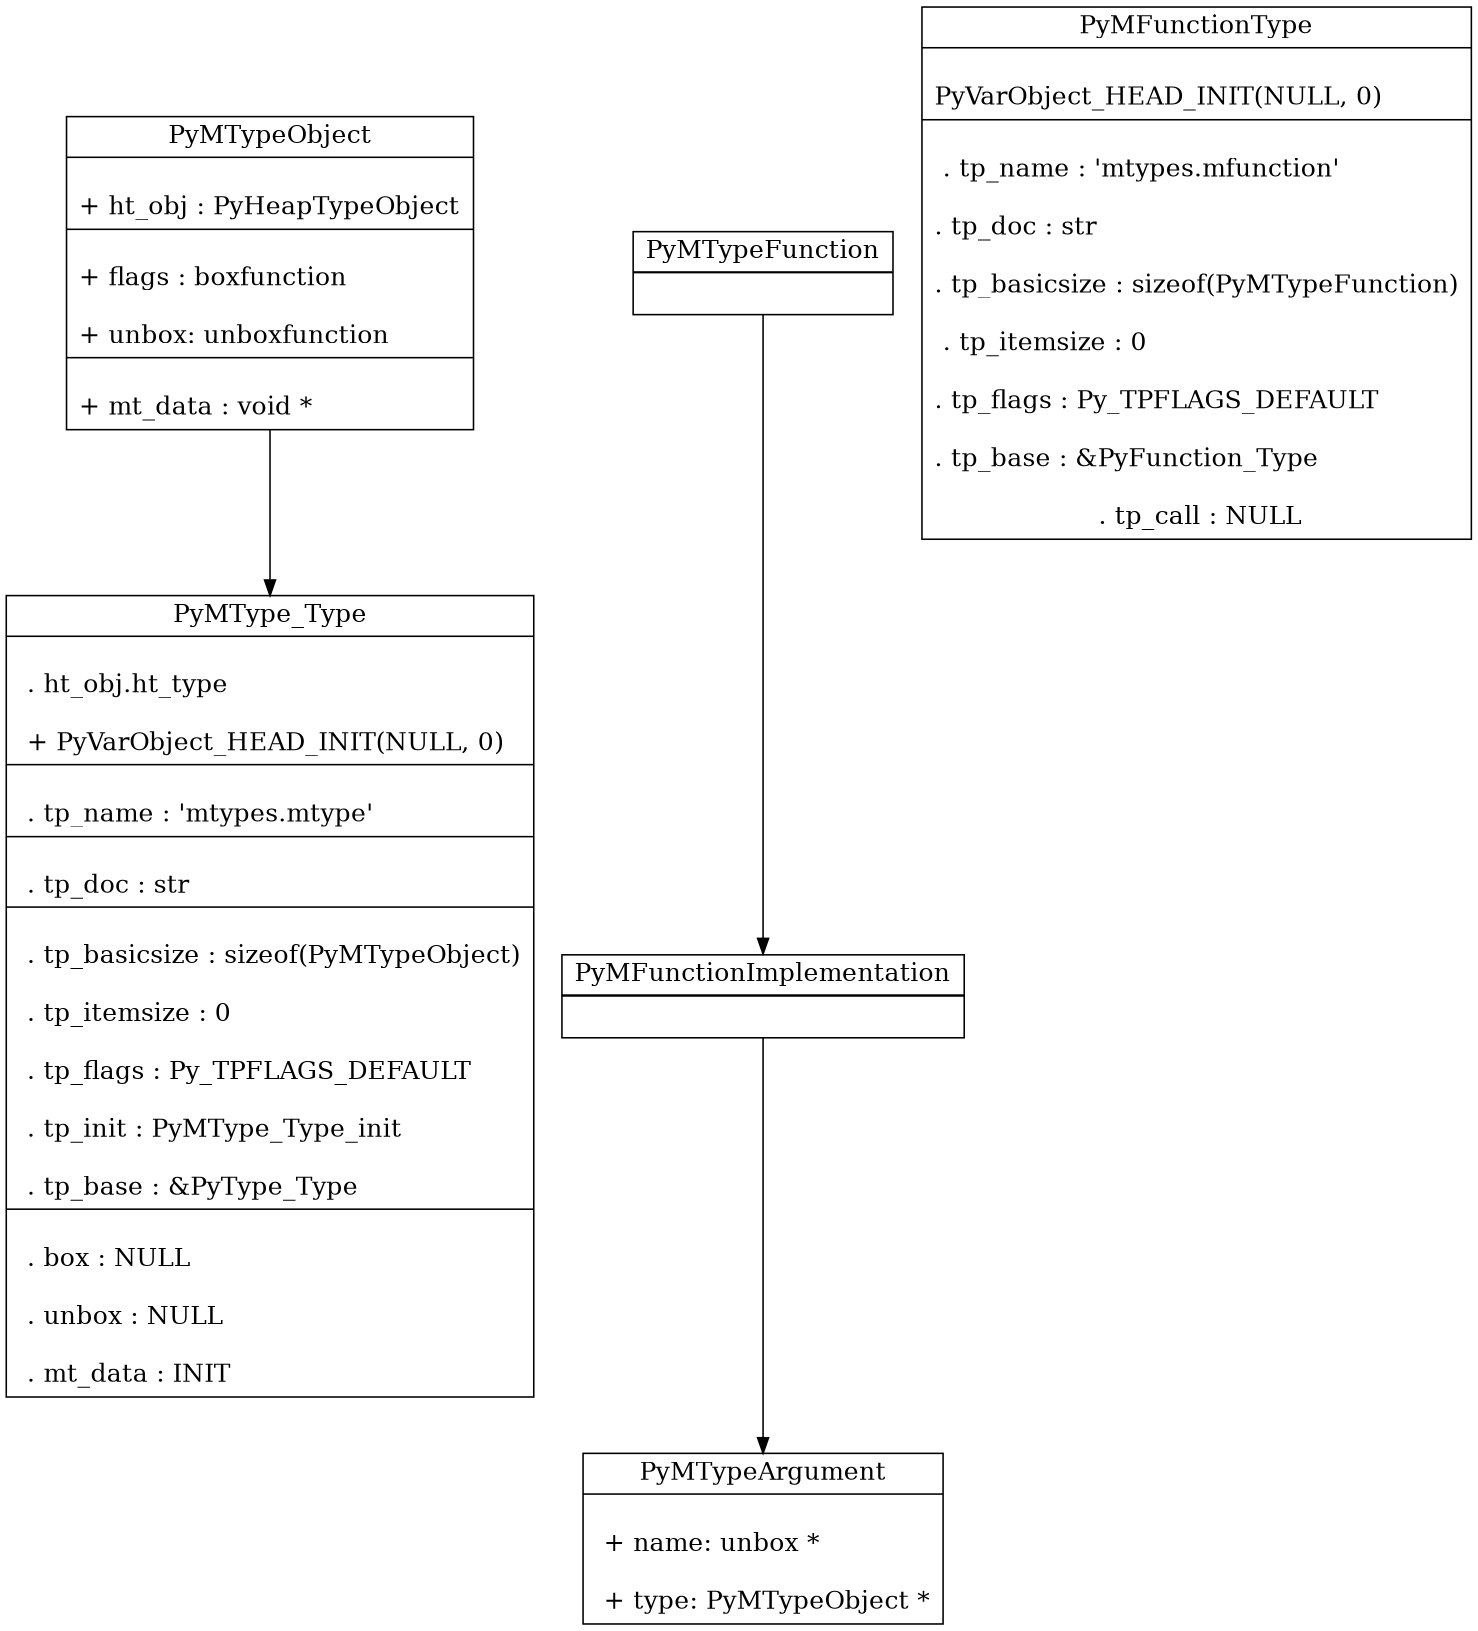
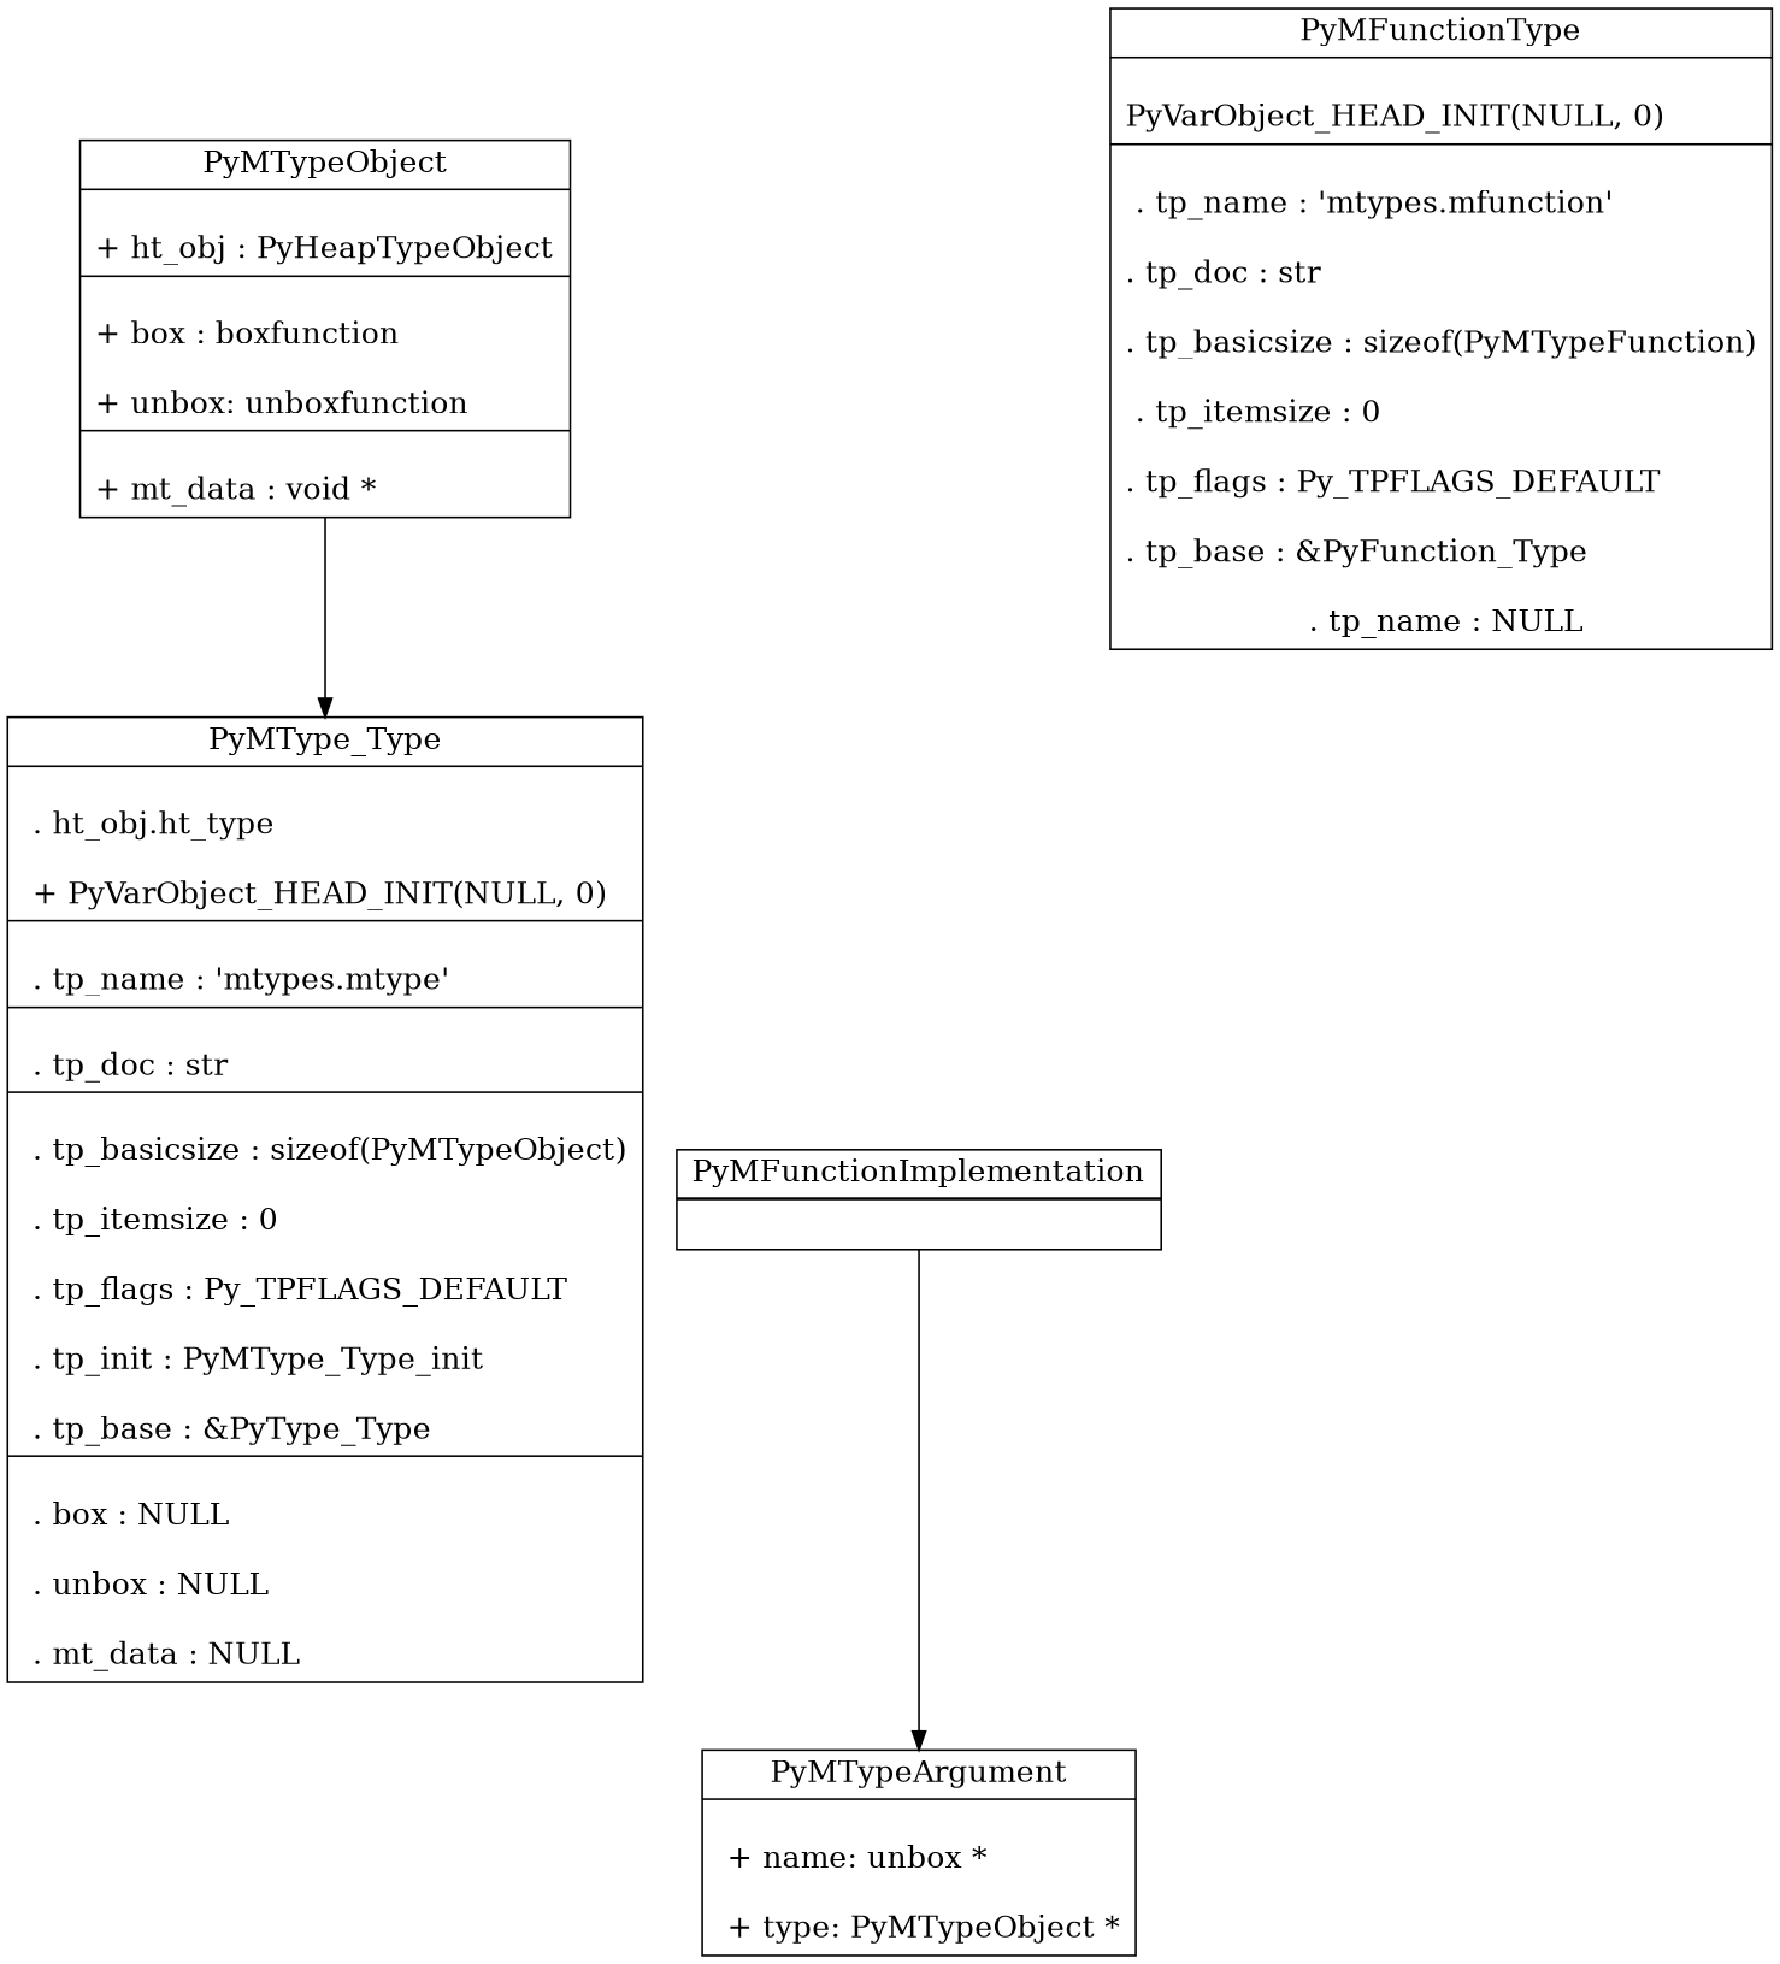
  digraph {
    node [font=Helvetica fontsize=16 shape=record]
    edge [font=Helvetica fontsize=16 headport=f0 tailport=f2]
-   n1 [label="{PyMTypeObject|\n		+ ht_obj : PyHeapTypeObject\l|\n		+ flags : boxfunction\l\n		+ unbox: unboxfunction\l|\n		+ mt_data : void *\l}"]
-   n2 [label="{PyMType_Type|\n                . ht_obj.ht_type\l\n                + PyVarObject_HEAD_INIT(NULL, 0)\l|\n                . tp_name : 'mtypes.mtype'\l|\n                . tp_doc : str\l|\n                . tp_basicsize : sizeof(PyMTypeObject)\l\n                . tp_itemsize : 0\l\n                . tp_flags : Py_TPFLAGS_DEFAULT\l\n                . tp_init : PyMType_Type_init\l\n                . tp_base : &PyType_Type\l|\n                . box : NULL\l\n                . unbox : NULL\l\n                . mt_data : INIT\l}"]
+   n1 [label="{PyMTypeObject|\n		+ ht_obj : PyHeapTypeObject\l|\n		+ box : boxfunction\l\n		+ unbox: unboxfunction\l|\n		+ mt_data : void *\l}"]
+   n2 [label="{PyMType_Type|\n                . ht_obj.ht_type\l\n                + PyVarObject_HEAD_INIT(NULL, 0)\l|\n                . tp_name : 'mtypes.mtype'\l|\n                . tp_doc : str\l|\n                . tp_basicsize : sizeof(PyMTypeObject)\l\n                . tp_itemsize : 0\l\n                . tp_flags : Py_TPFLAGS_DEFAULT\l\n                . tp_init : PyMType_Type_init\l\n                . tp_base : &PyType_Type\l|\n                . box : NULL\l\n                . unbox : NULL\l\n                . mt_data : NULL\l}"]
    n3 [label="{<f0> PyMFunctionImplementation|\n                <f1> + mt_slot: lowlevel_func\l|\n                <f2> + signature : PyMTypeArgument *\l|\n                <f3> + mt_rettype : PyMTypeObject\l|}"]
    n4 [label="{<f0> PyMTypeArgument|\n	    	+ name: unbox *\l\n		    + type: PyMTypeObject *\l}"]
-   n5 [label="{<f0> PyMTypeFunction|\n		<f1> + mf_func : PyObject\l|\n		<f2> + impl : PyMFunctionImplementation *\l|}"]
-   n6 [label="{PyMFunctionType|\n		PyVarObject_HEAD_INIT(NULL, 0)\l|\n                . tp_name : 'mtypes.mfunction'\l\n		. tp_doc : str\l\n		. tp_basicsize : sizeof(PyMTypeFunction)\l\n        	. tp_itemsize : 0\l\n		. tp_flags : Py_TPFLAGS_DEFAULT\l\n		. tp_base : &PyFunction_Type\l\n                . tp_call : NULL}"]
+   n6 [label="{PyMFunctionType|\n		PyVarObject_HEAD_INIT(NULL, 0)\l|\n                . tp_name : 'mtypes.mfunction'\l\n		. tp_doc : str\l\n		. tp_basicsize : sizeof(PyMTypeFunction)\l\n        	. tp_itemsize : 0\l\n		. tp_flags : Py_TPFLAGS_DEFAULT\l\n		. tp_base : &PyFunction_Type\l\n                . tp_name : NULL}"]
    n1 -> n2
    n3 -> n4
-   n5 -> n3
  }
